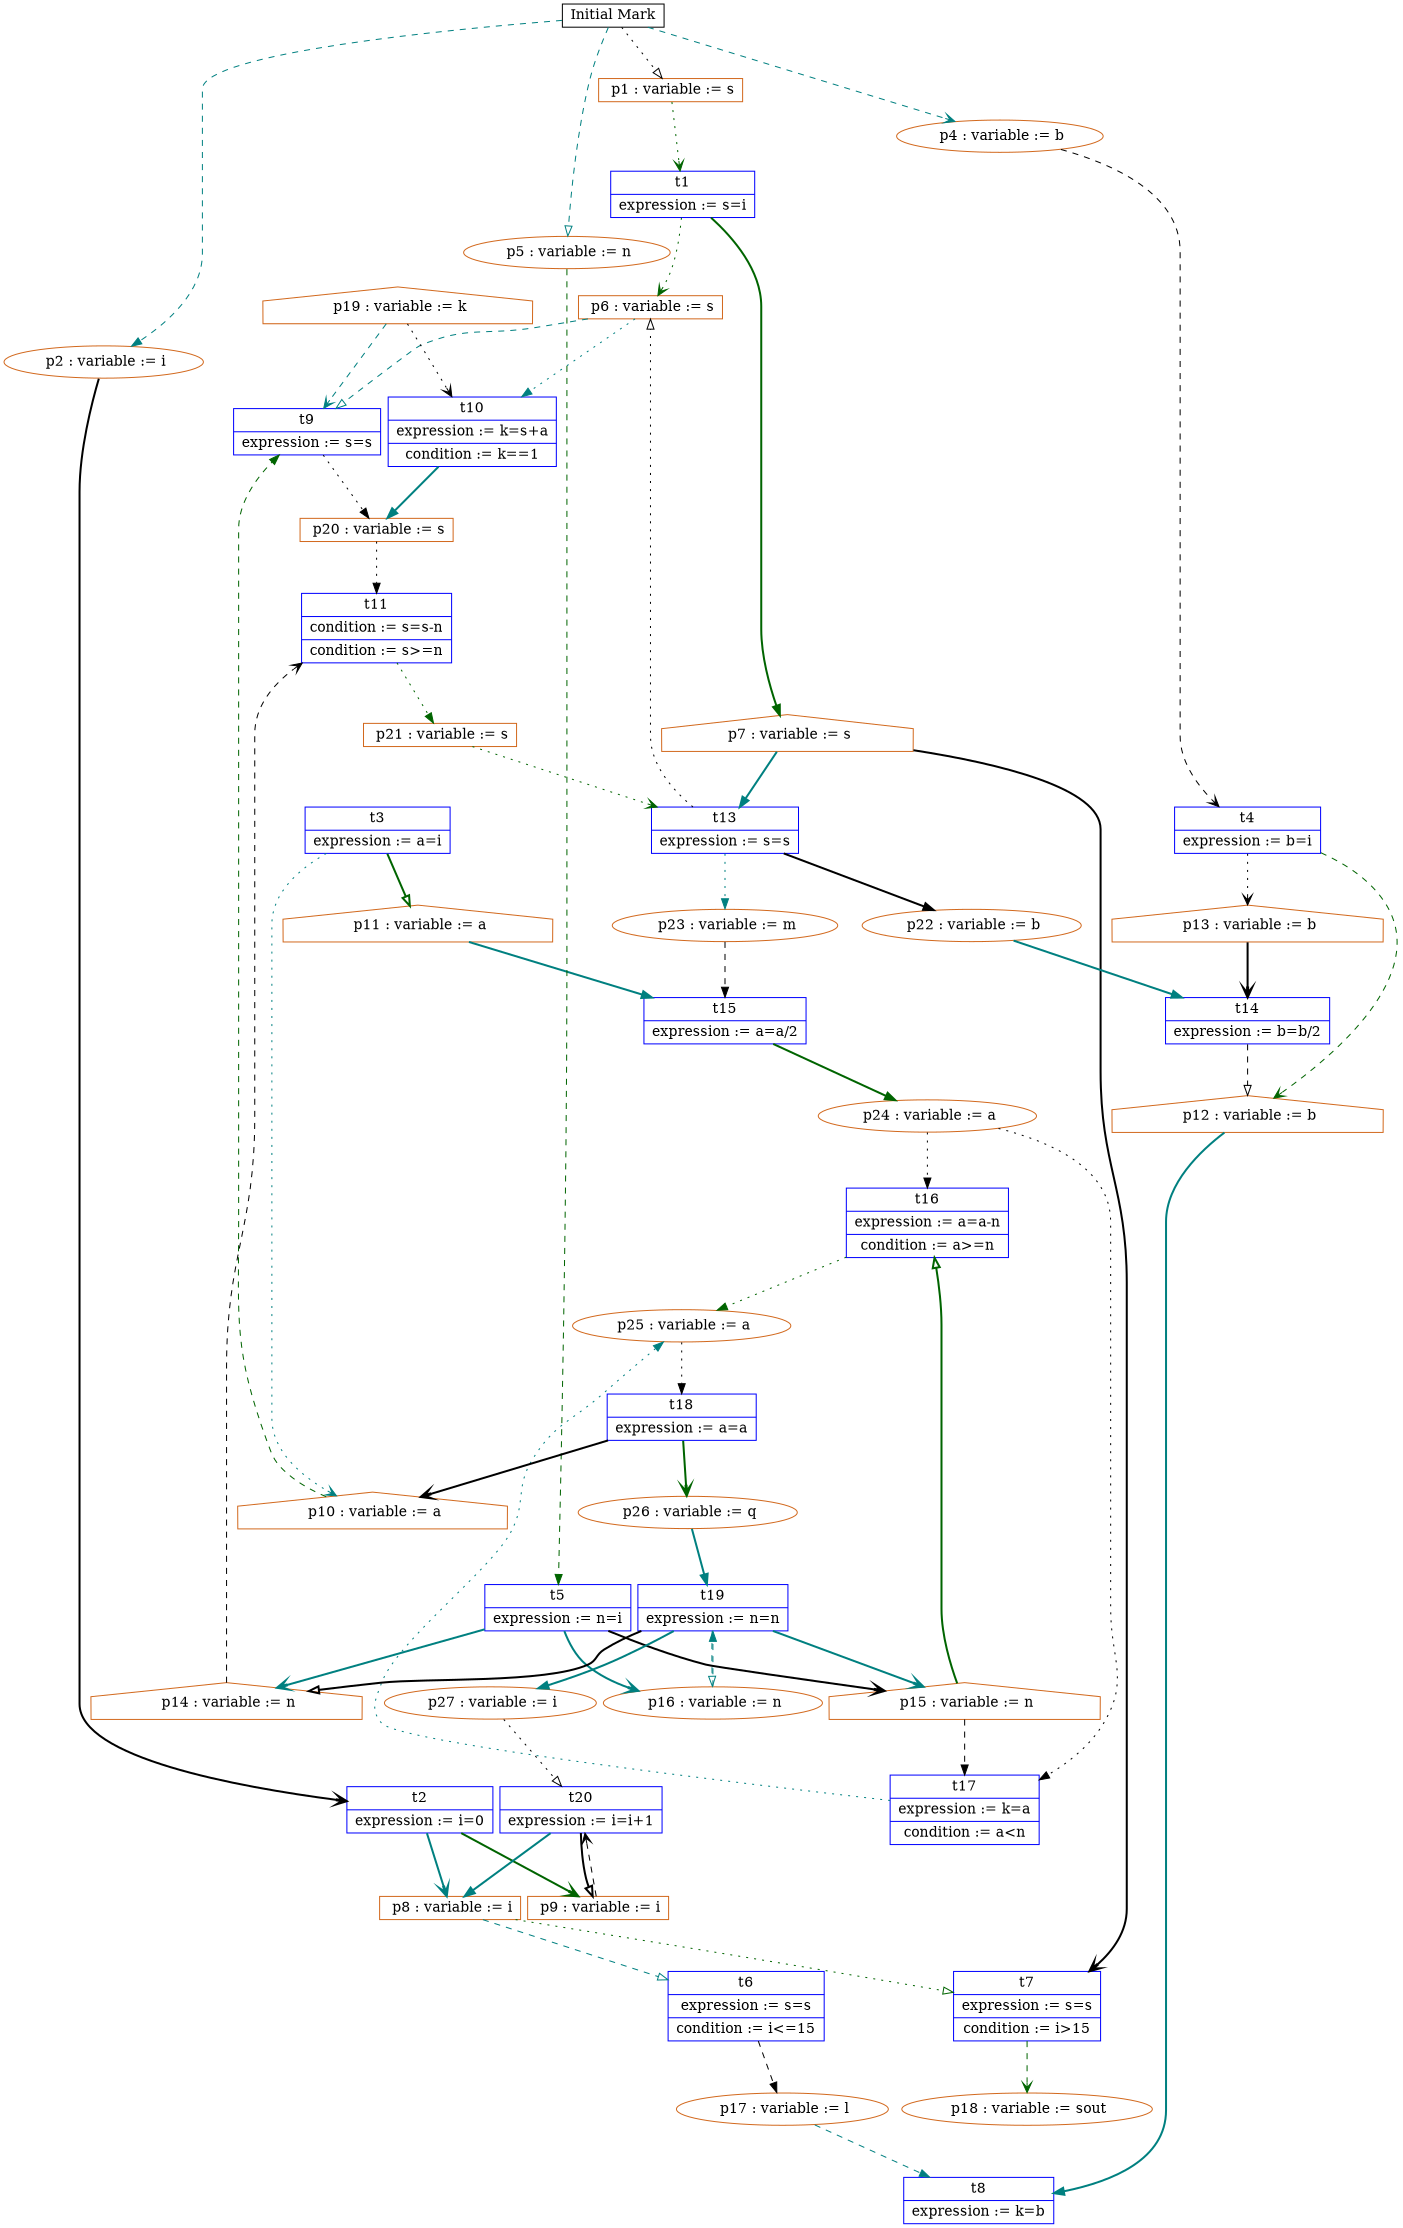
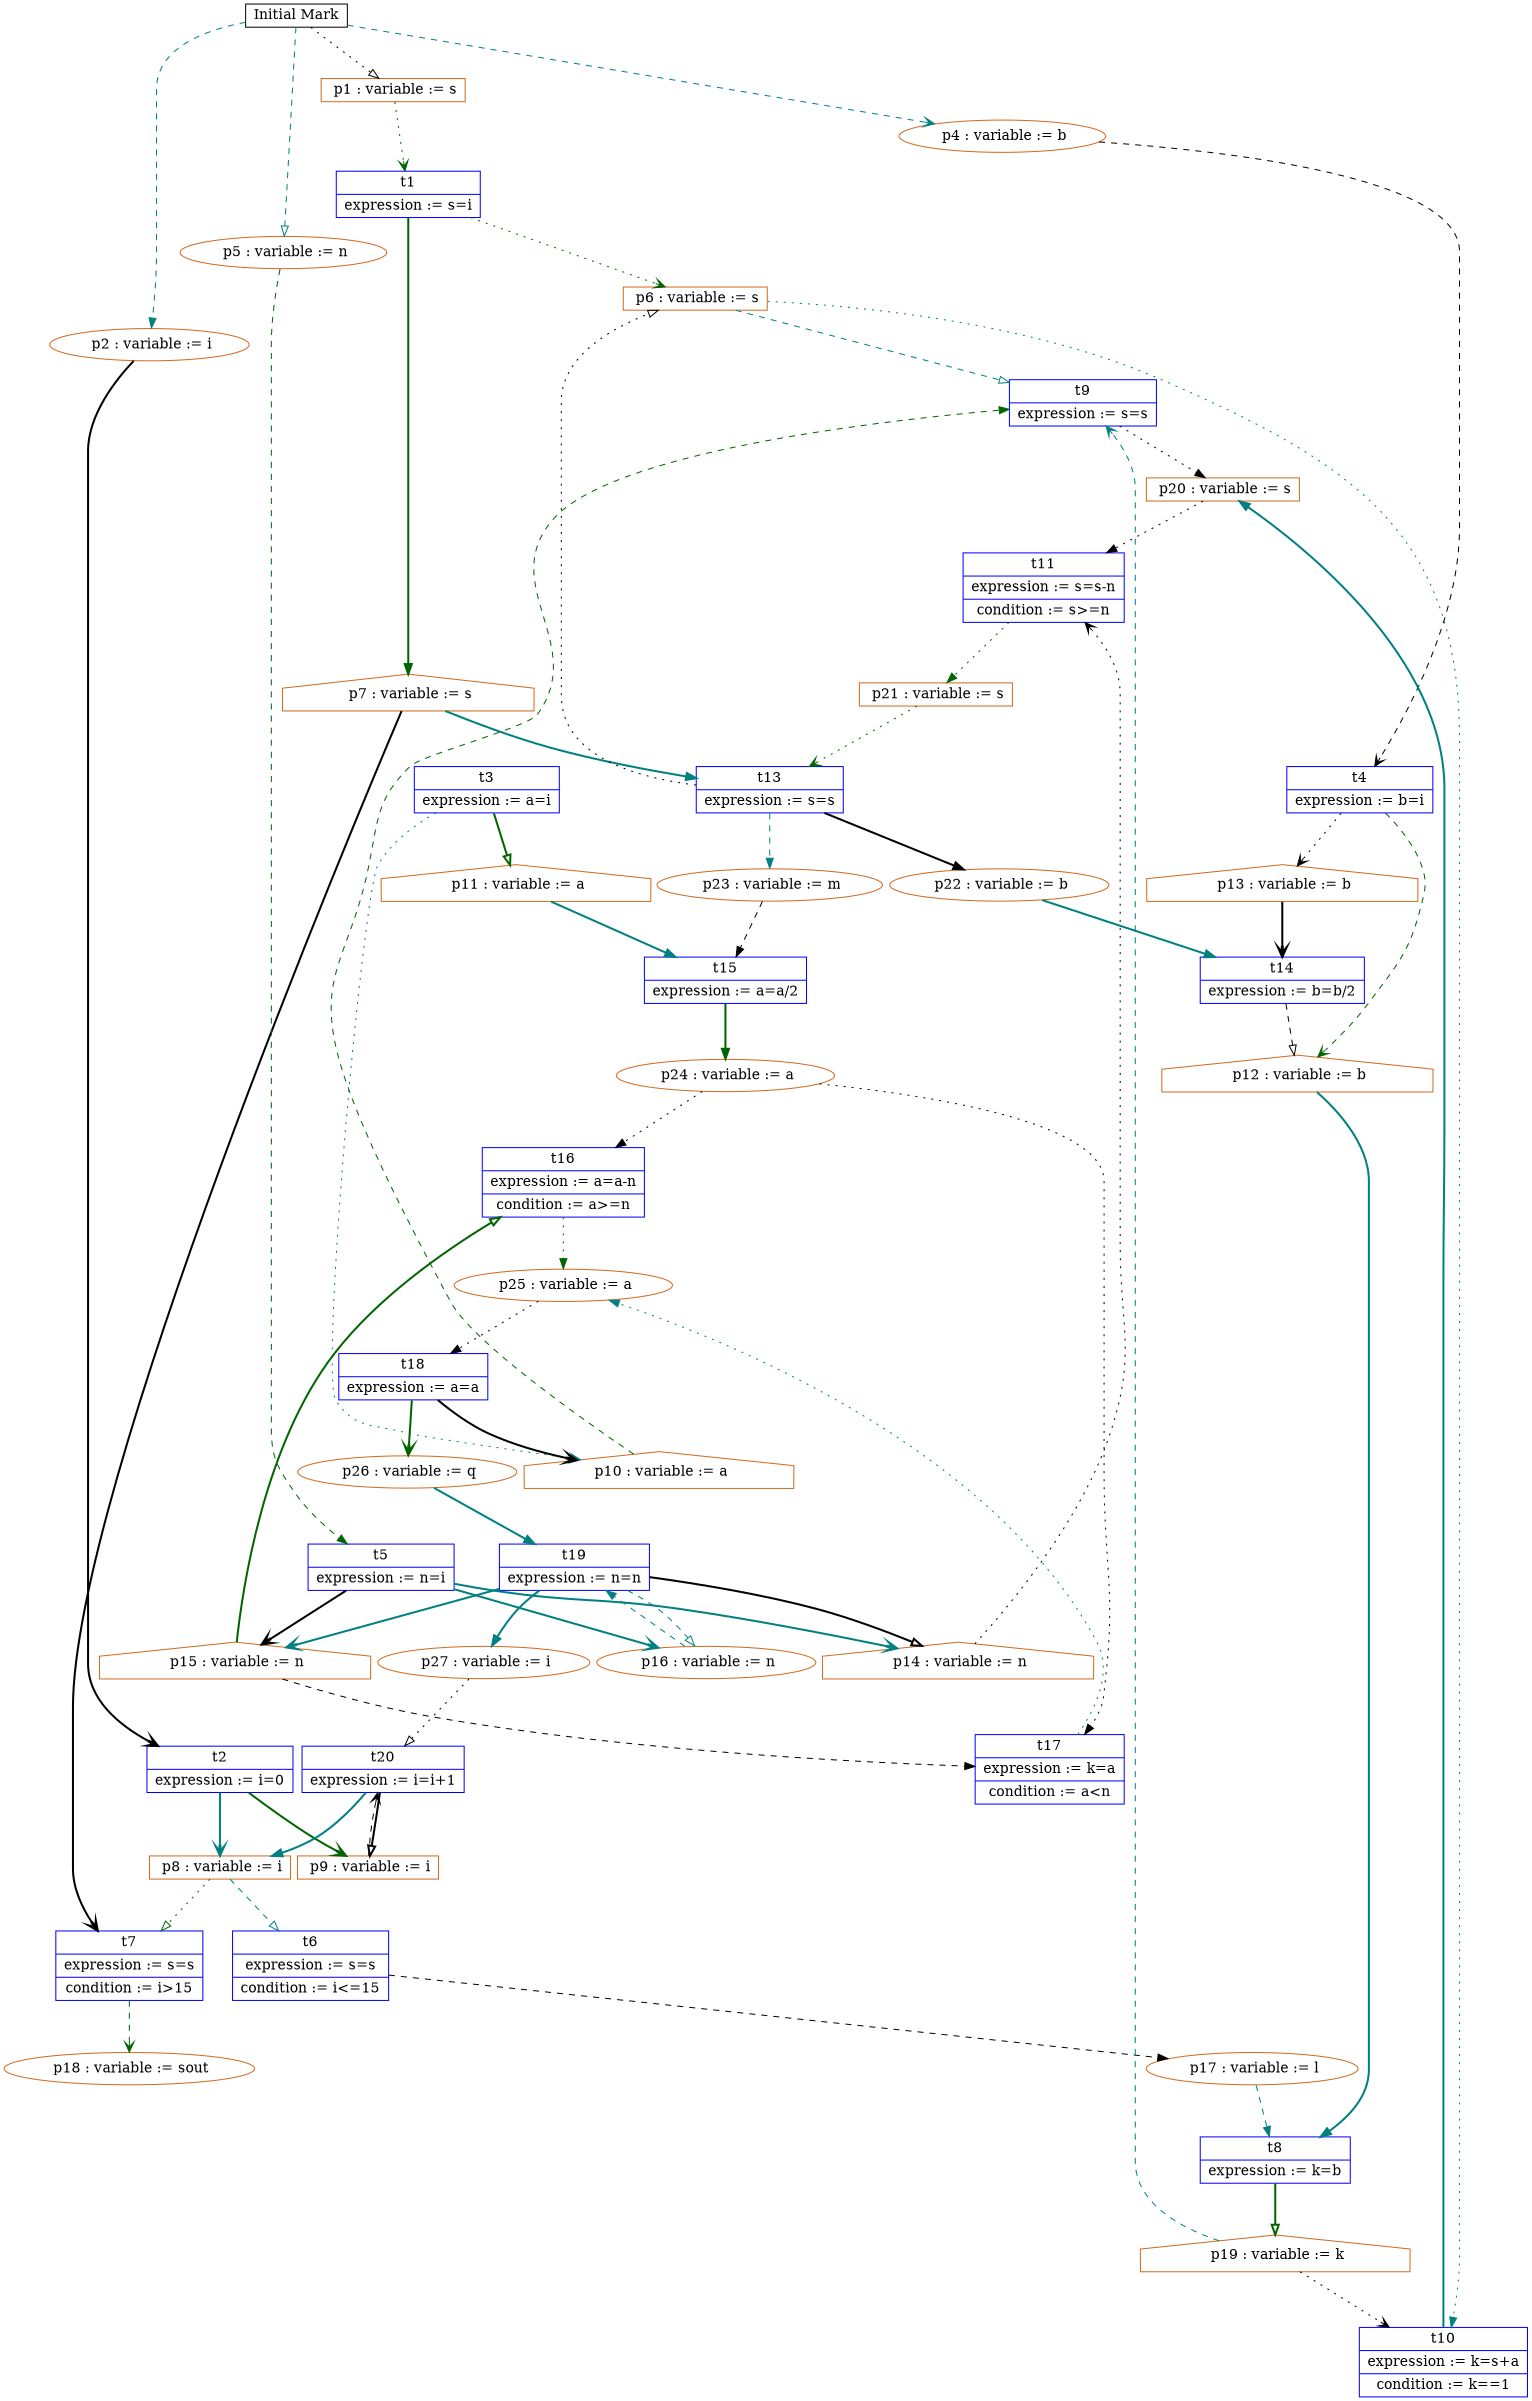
  digraph {
    fontname="Times-Roman"
    fontsize=14
    nodesep=0.1
    ranksep=0.5
    node [color=chocolate shape=record]
    edge [arrowhead=normal color=teal style=bold]
    n1 [height=0.25 label=" p1 : variable := s" shape=box width=0.4]
    n2 [color=blue height=0.25 label="{ t1 | expression := s=i }" width=0.4]
    n3 [height=0.25 label=" p6 : variable := s" shape=box width=0.4]
    n4 [height=0.25 label=" p7 : variable := s" shape=house width=0.4]
    n5 [height=0.25 label=" p2 : variable := i" shape=ellipse width=0.4]
    n6 [color=blue height=0.25 label="{ t2 | expression := i=0 }" width=0.4]
    n7 [height=0.25 label=" p8 : variable := i" shape=box width=0.4]
    n8 [height=0.25 label=" p9 : variable := i" shape=box width=0.4]
    n9 [color=blue height=0.25 label="{ t3 | expression := a=i }" width=0.4]
    n10 [height=0.25 label=" p10 : variable := a" shape=house width=0.4]
    n11 [height=0.25 label=" p11 : variable := a" shape=house width=0.4]
    n12 [height=0.25 label=" p4 : variable := b" shape=ellipse width=0.4]
    n13 [color=blue height=0.25 label="{ t4 | expression := b=i }" width=0.4]
    n14 [height=0.25 label=" p12 : variable := b" shape=house width=0.4]
    n15 [height=0.25 label=" p13 : variable := b" shape=house width=0.4]
    n16 [height=0.25 label=" p5 : variable := n" shape=ellipse width=0.4]
    n17 [color=blue height=0.25 label="{ t5 | expression := n=i }" width=0.4]
    n18 [height=0.25 label=" p14 : variable := n" shape=house width=0.4]
    n19 [height=0.25 label=" p15 : variable := n" shape=house width=0.4]
    n20 [height=0.25 label=" p16 : variable := n" shape=ellipse width=0.4]
    n21 [color=blue height=0.25 label="{ t9 | expression := s=s }" width=0.4]
    n22 [color=blue height=0.25 label="{ t10 | expression := k=s+a | condition := k==1 }" width=0.4]
    n23 [height=0.25 label=" p20 : variable := s" shape=box width=0.4]
    n24 [color=blue height=0.25 label="{ t7 | expression := s=s | condition := i\>15 }" width=0.4]
    n25 [color=blue height=0.25 label="{ t13 | expression := s=s }" width=0.4]
    n26 [height=0.25 label=" p18 : variable := sout" shape=ellipse width=0.4]
    n27 [color=blue height=0.25 label="{ t6 | expression := s=s | condition := i\<=15 }" width=0.4]
    n28 [height=0.25 label=" p17 : variable := l" shape=ellipse width=0.4]
    n29 [color=blue height=0.25 label="{ t20 | expression := i=i+1 }" width=0.4]
    n30 [color=blue height=0.25 label="{ t15 | expression := a=a/2 }" width=0.4]
    n31 [height=0.25 label=" p24 : variable := a" shape=ellipse width=0.4]
    n32 [color=blue height=0.25 label="{ t8 | expression := k=b }" width=0.4]
    n33 [height=0.25 label=" p19 : variable := k" shape=house width=0.4]
    n34 [color=blue height=0.25 label="{ t14 | expression := b=b/2 }" width=0.4]
-   n35 [color=blue height=0.25 label="{ t11 | condition := s=s-n | condition := s\>=n }" width=0.4]
+   n35 [color=blue height=0.25 label="{ t11 | expression := s=s-n | condition := s\>=n }" width=0.4]
    n36 [height=0.25 label=" p21 : variable := s" shape=box width=0.4]
    n37 [color=blue height=0.25 label="{ t16 | expression := a=a-n | condition := a\>=n }" width=0.4]
    n38 [color=blue height=0.25 label="{ t17 | expression := k=a | condition := a\<n }" width=0.4]
    n39 [height=0.25 label=" p25 : variable := a" shape=ellipse width=0.4]
    n40 [color=blue height=0.25 label="{ t19 | expression := n=n }" width=0.4]
    n41 [height=0.25 label=" p27 : variable := i" shape=ellipse width=0.4]
    n42 [height=0.25 label=" p22 : variable := b" shape=ellipse width=0.4]
    n43 [height=0.25 label=" p23 : variable := m" shape=ellipse width=0.4]
    n44 [color=blue height=0.25 label="{ t18 | expression := a=a }" width=0.4]
    n45 [height=0.25 label=" p26 : variable := q" shape=ellipse width=0.4]
    n46 [color=black height=0.25 label="Initial Mark" shape=box width=0.4]
    n1 -> n2 [arrowhead=vee color=darkgreen label=" " style=dotted]
    n2 -> n3 [arrowhead=vee color=darkgreen label=" " style=dotted]
    n2 -> n4 [color=darkgreen label=" "]
    n3 -> n21 [arrowhead=onormal label=" " style=dashed]
    n3 -> n22 [label=" " style=dotted]
    n4 -> n24 [arrowhead=vee color=black label=" "]
    n4 -> n25 [label=" "]
    n5 -> n6 [arrowhead=vee color=black label=" "]
    n6 -> n7 [arrowhead=vee label=" "]
    n6 -> n8 [arrowhead=vee color=darkgreen label=" "]
    n7 -> n24 [arrowhead=onormal color=darkgreen label=" " style=dotted]
    n7 -> n27 [arrowhead=onormal label=" " style=dashed]
    n8 -> n29 [arrowhead=vee color=black label=" " style=dashed]
    n9 -> n10 [arrowhead=vee label=" " style=dotted]
    n9 -> n11 [arrowhead=onormal color=darkgreen label=" "]
    n10 -> n21 [color=darkgreen label=" " style=dashed]
    n11 -> n30 [label=" "]
    n12 -> n13 [arrowhead=vee color=black label=" " style=dashed]
    n13 -> n14 [arrowhead=vee color=darkgreen label=" " style=dashed]
    n13 -> n15 [arrowhead=vee color=black label=" " style=dotted]
    n14 -> n32 [label=" "]
    n15 -> n34 [arrowhead=vee color=black label=" "]
    n16 -> n17 [color=darkgreen label=" " style=dashed]
    n17 -> n18 [arrowhead=vee label=" "]
    n17 -> n19 [arrowhead=vee color=black label=" "]
    n17 -> n20 [arrowhead=vee label=" "]
-   n18 -> n35 [arrowhead=vee color=black label=" " style=dashed]
+   n18 -> n35 [arrowhead=vee color=black label=" " style=dotted]
    n19 -> n37 [arrowhead=onormal color=darkgreen label=" "]
    n19 -> n38 [color=black label=" " style=dashed]
    n20 -> n40 [label=" " style=dashed]
    n21 -> n23 [color=black label=" " style=dotted]
    n22 -> n23 [label=" "]
    n23 -> n35 [color=black label=" " style=dotted]
    n24 -> n26 [arrowhead=vee color=darkgreen label=" " style=dashed]
    n25 -> n3 [arrowhead=onormal color=black label=" " style=dotted]
    n25 -> n42 [color=black label=" "]
-   n25 -> n43 [label=" " style=dotted]
+   n25 -> n43 [label=" " style=dashed]
    n27 -> n28 [color=black label=" " style=dashed]
    n28 -> n32 [label=" " style=dashed]
    n29 -> n7 [label=" "]
    n29 -> n8 [arrowhead=onormal color=black label=" "]
    n30 -> n31 [color=darkgreen label=" "]
    n31 -> n37 [color=black label=" " style=dotted]
    n31 -> n38 [color=black label=" " style=dotted]
+   n32 -> n33 [arrowhead=onormal color=darkgreen label=" "]
    n33 -> n21 [arrowhead=vee label=" " style=dashed]
    n33 -> n22 [arrowhead=vee color=black label=" " style=dotted]
    n34 -> n14 [arrowhead=onormal color=black label=" " style=dashed]
    n35 -> n36 [color=darkgreen label=" " style=dotted]
    n36 -> n25 [arrowhead=vee color=darkgreen label=" " style=dotted]
    n37 -> n39 [color=darkgreen label=" " style=dotted]
    n38 -> n39 [label=" " style=dotted]
    n39 -> n44 [color=black label=" " style=dotted]
    n40 -> n18 [arrowhead=onormal color=black label=" "]
    n40 -> n19 [arrowhead=vee label=" "]
    n40 -> n20 [arrowhead=onormal label=" " style=dashed]
    n40 -> n41 [label=" "]
    n41 -> n29 [arrowhead=onormal color=black label=" " style=dotted]
    n42 -> n34 [label=" "]
    n43 -> n30 [color=black label=" " style=dashed]
    n44 -> n10 [arrowhead=vee color=black label=" "]
    n44 -> n45 [arrowhead=vee color=darkgreen label=" "]
    n45 -> n40 [label=" "]
    n46 -> n1 [arrowhead=onormal color=black label=" " style=dotted]
    n46 -> n5 [label=" " style=dashed]
    n46 -> n12 [arrowhead=vee label=" " style=dashed]
    n46 -> n16 [arrowhead=onormal label=" " style=dashed]
  }
